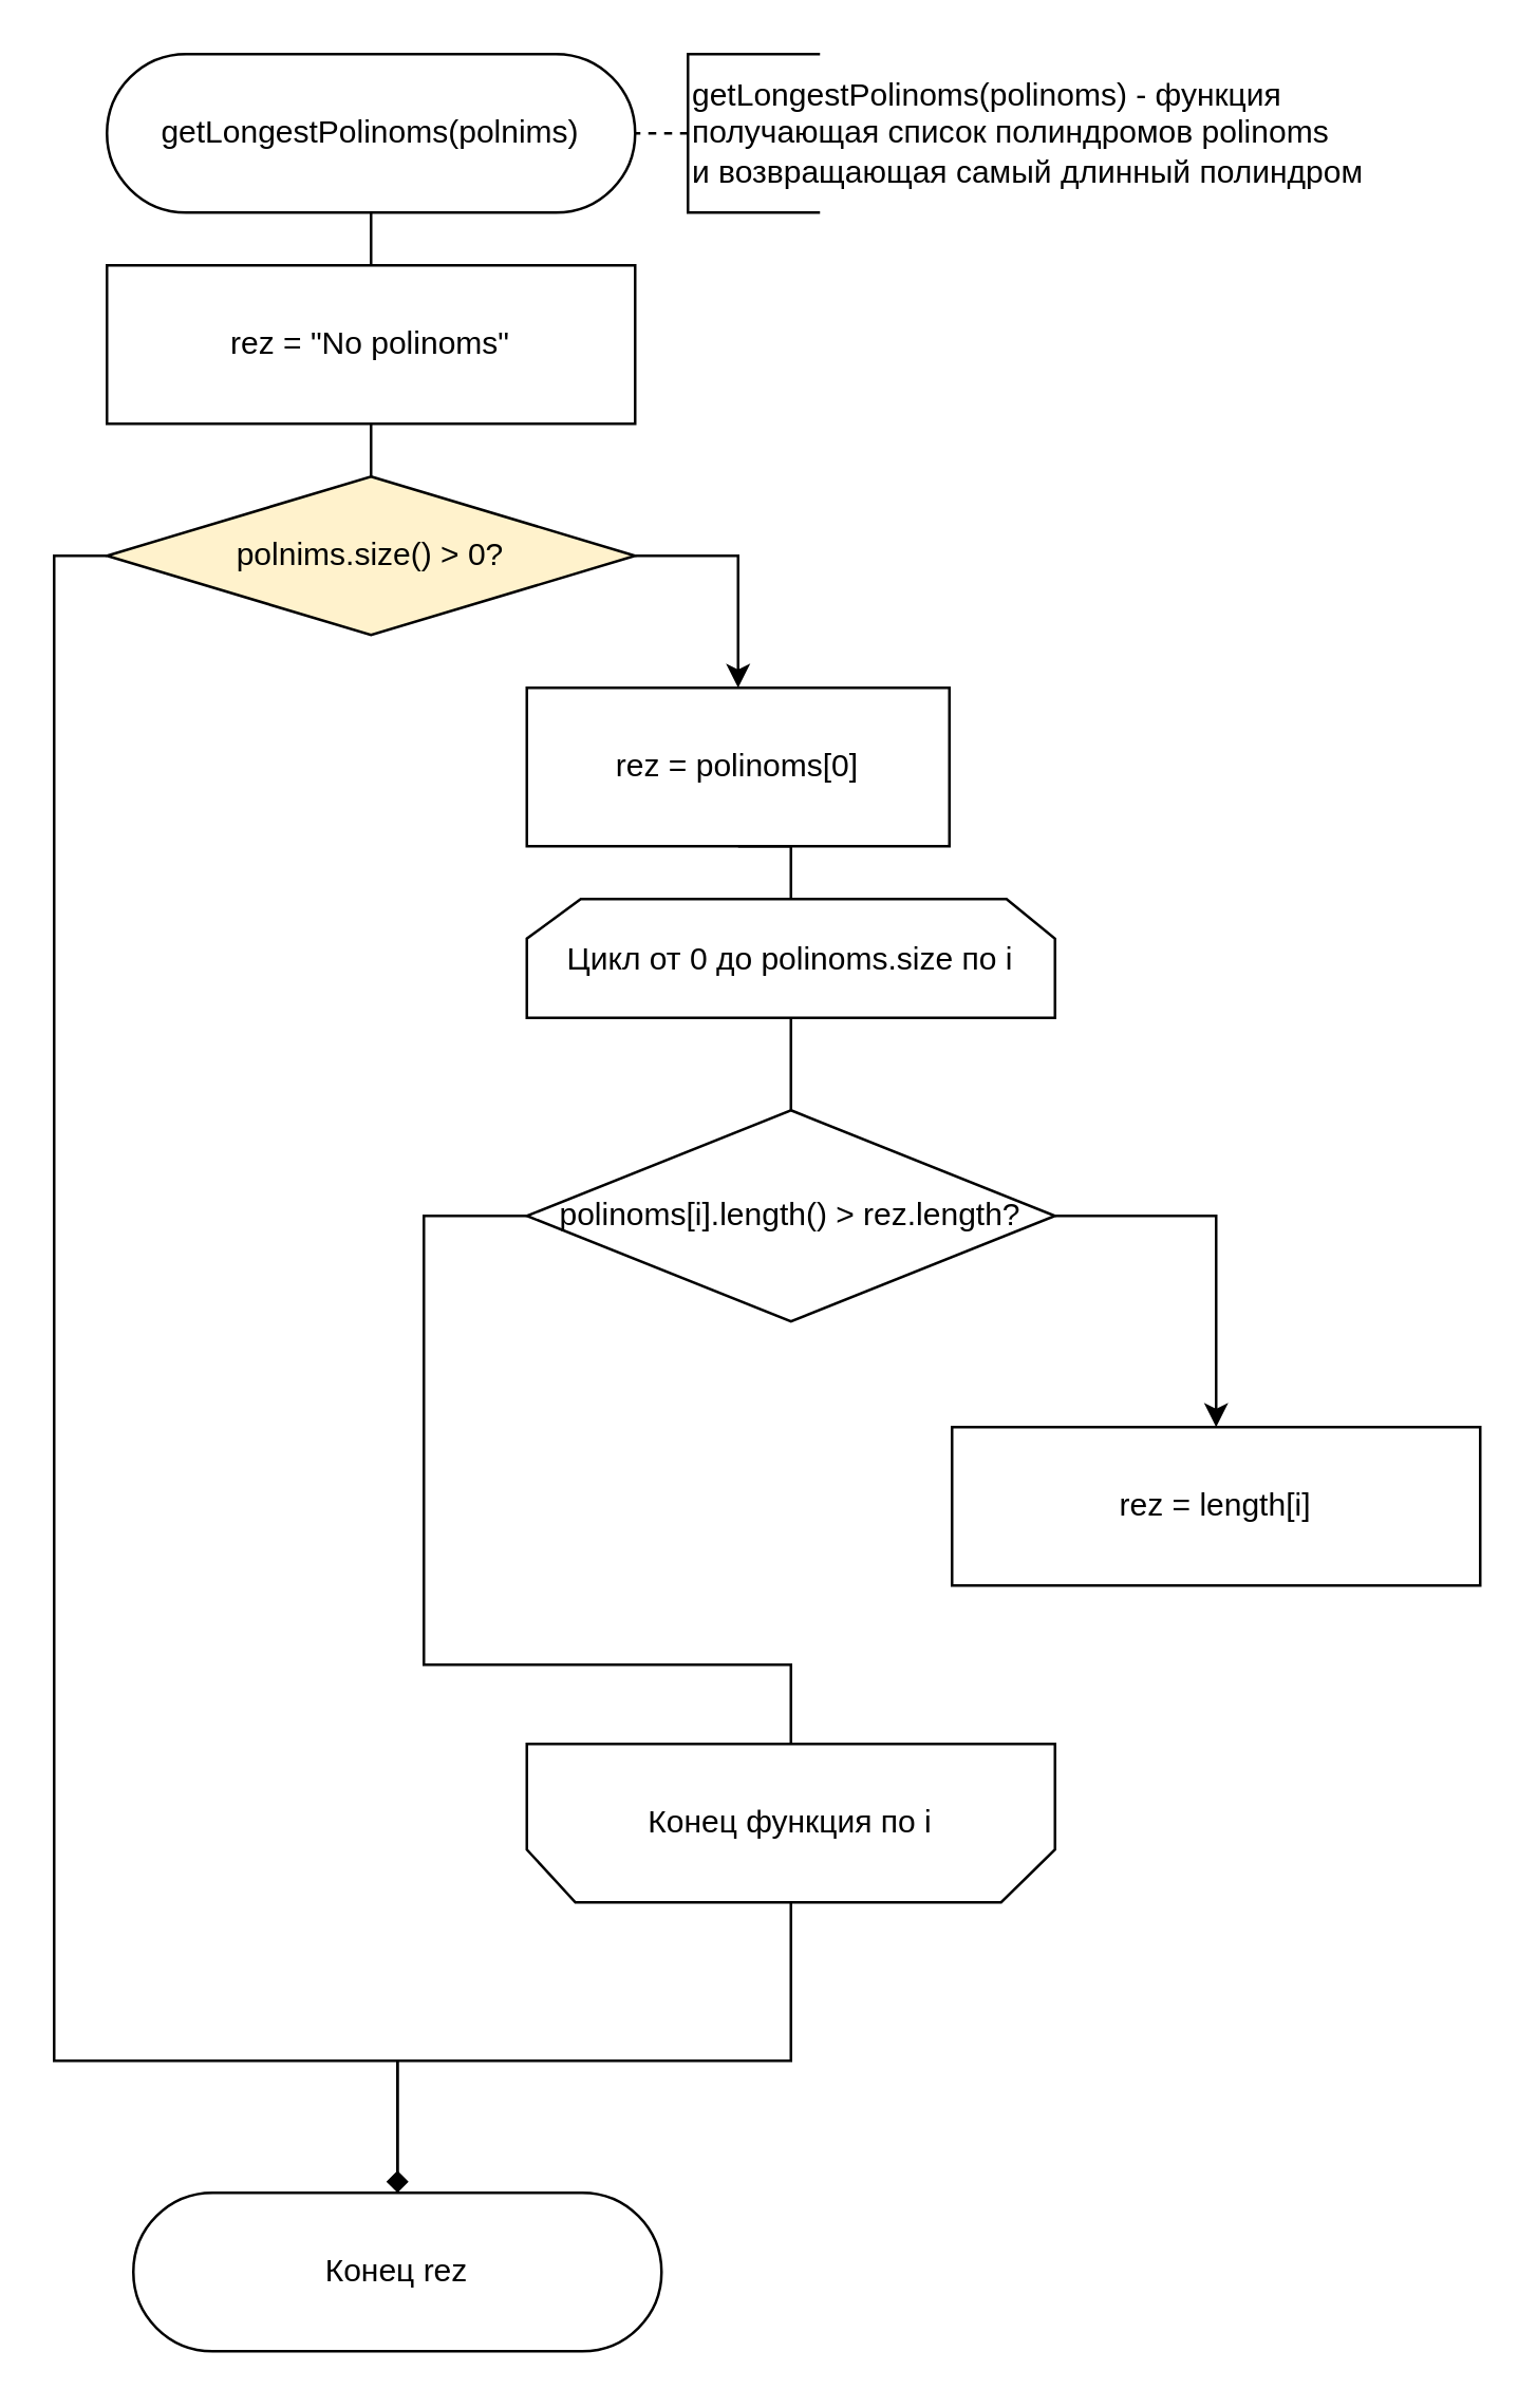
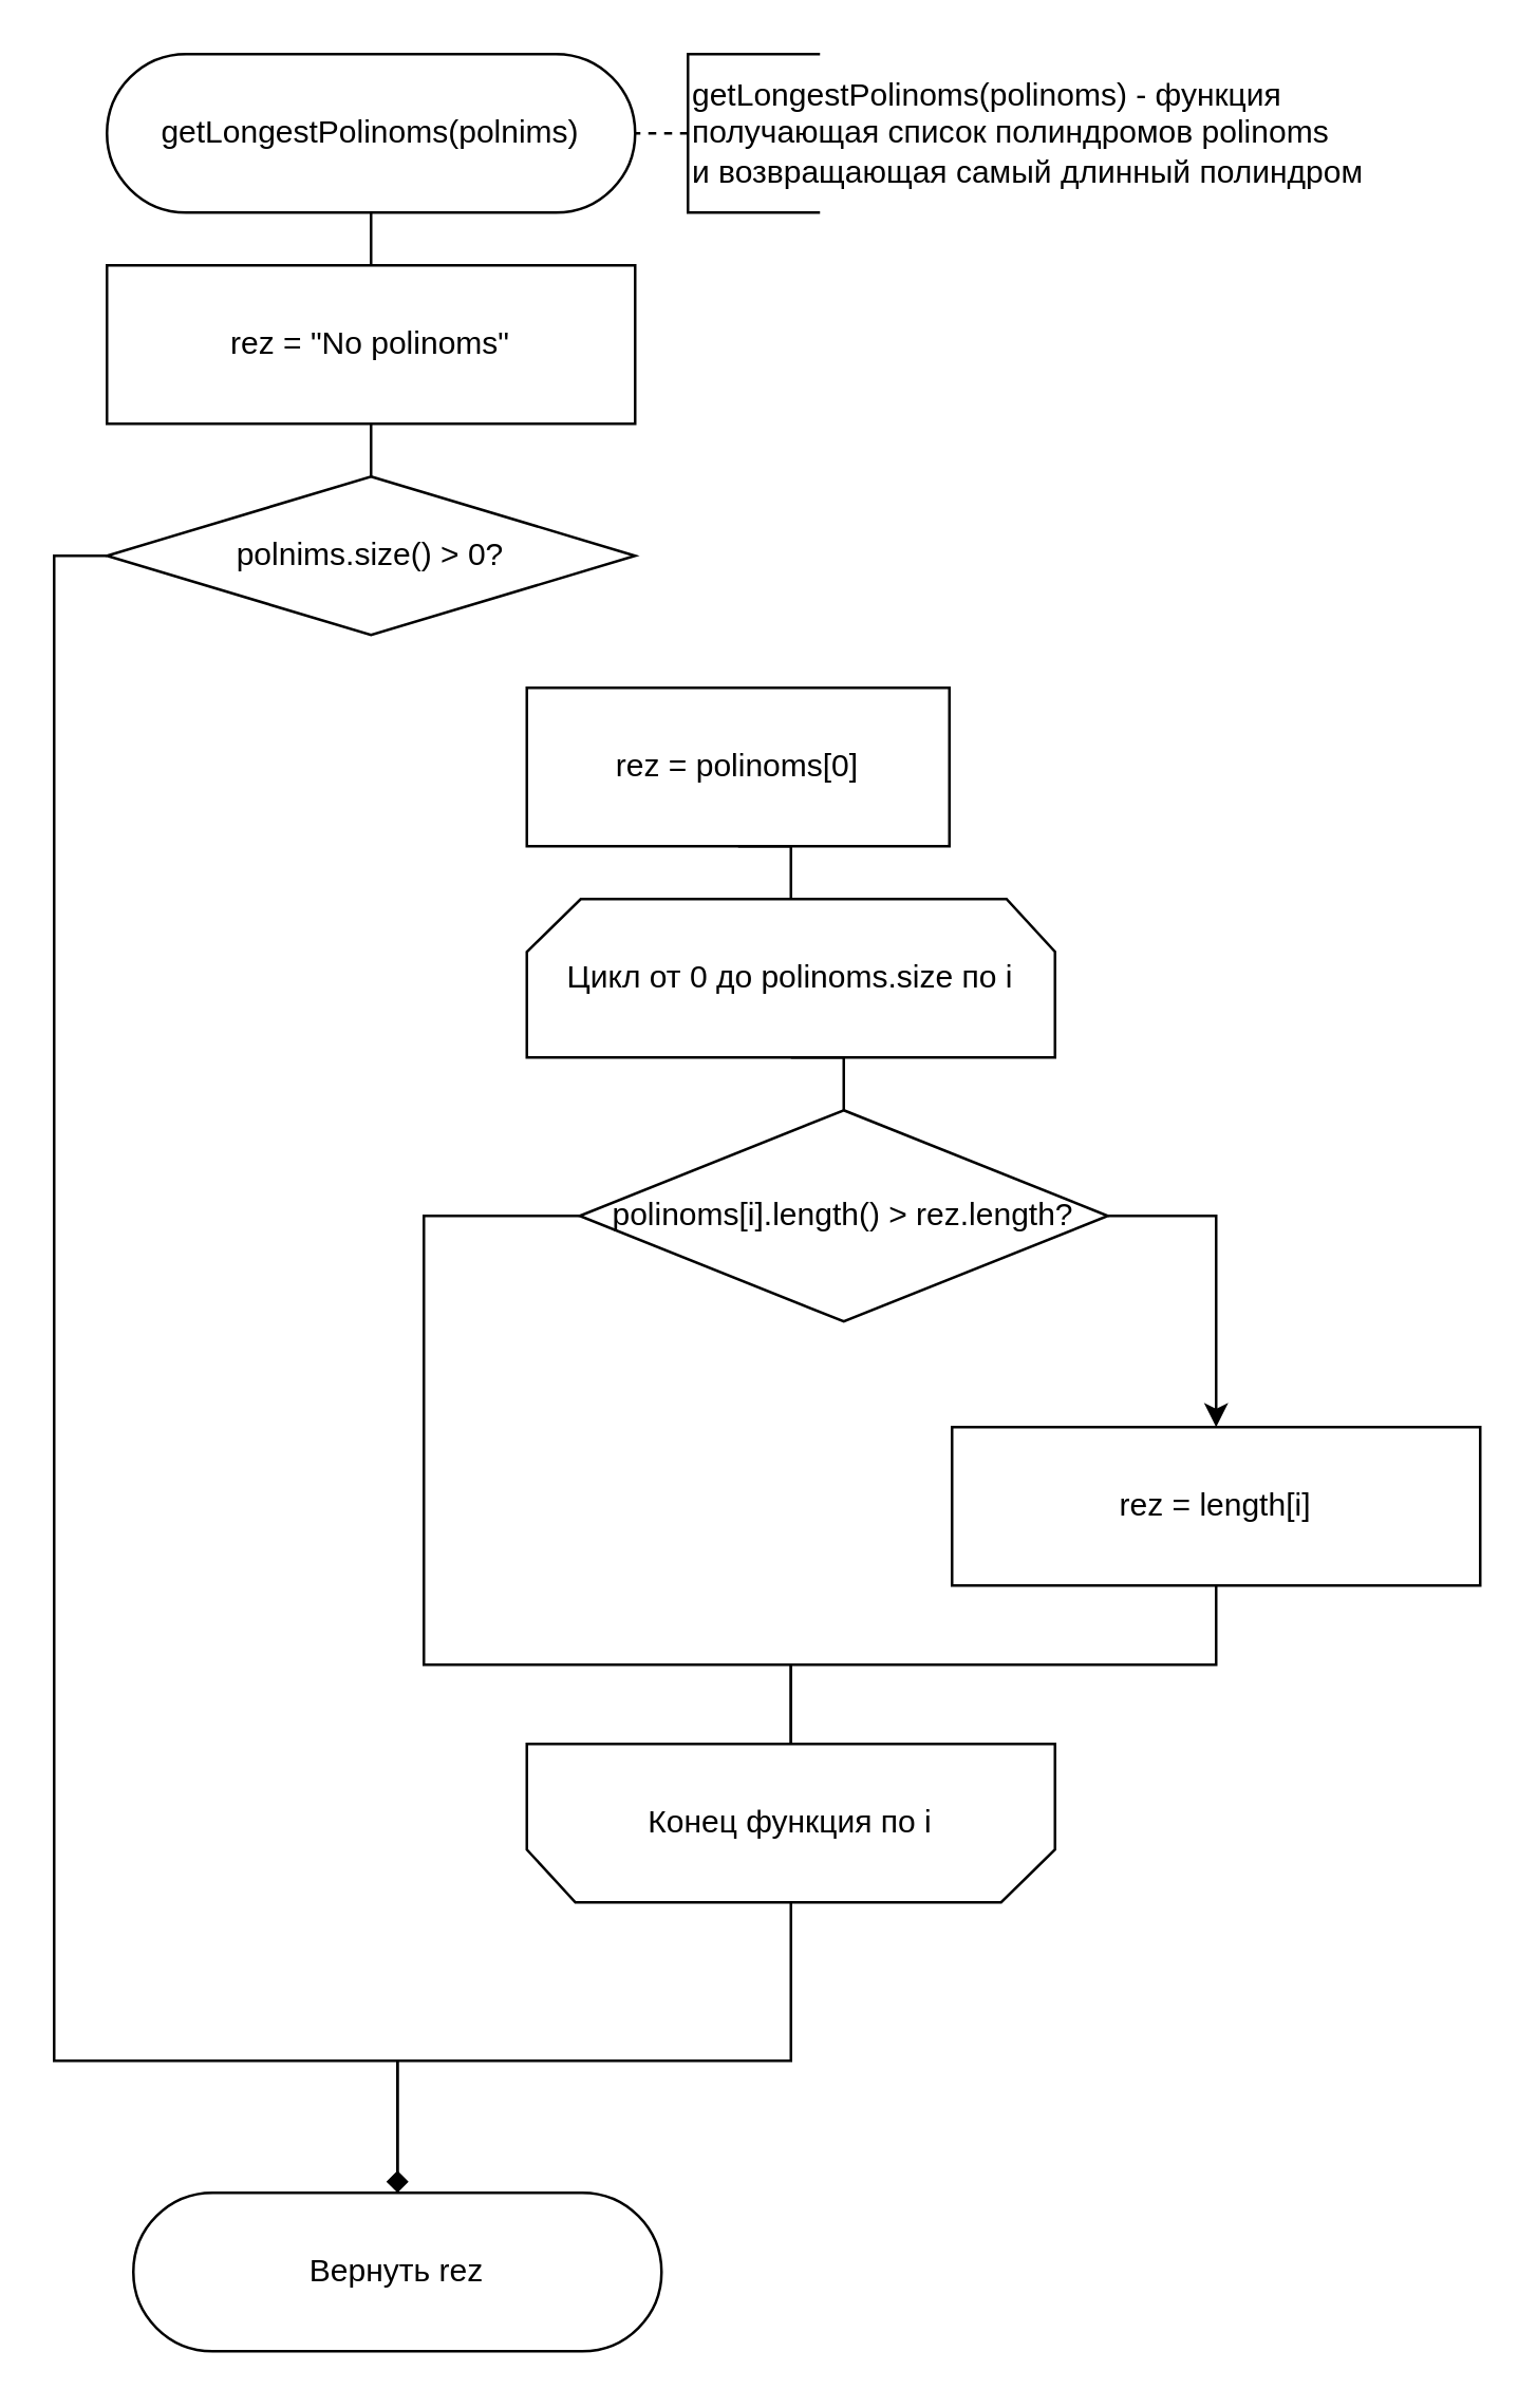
  <mxCell id="0" />
  <mxCell id="1" parent="0" />
  <mxCell id="2" style="edgeStyle=orthogonalEdgeStyle;rounded=0;orthogonalLoop=1;jettySize=auto;html=1;exitX=0.5;exitY=1;exitDx=0;exitDy=0;fontColor=#000000;endArrow=none;" edge="1" parent="1" source="3" target="10"><mxGeometry relative="1" as="geometry" /></mxCell>
  <mxCell id="3" value="getLongestPolinoms(polnims)" style="rounded=1;whiteSpace=wrap;html=1;arcSize=50;" parent="1" vertex="1"><mxGeometry x="40" y="20" width="200" height="60" as="geometry" /></mxCell>
  <mxCell id="4" value="&lt;div&gt;getLongestPolinoms(polinoms) - функция&lt;/div&gt;&lt;div&gt;получающая список полиндромов polinoms&lt;/div&gt;&lt;div&gt;и возвращающая самый длинный полиндром&lt;br&gt;&lt;/div&gt;" style="strokeWidth=1;html=1;shape=mxgraph.flowchart.annotation_1;align=left;pointerEvents=1;" parent="1" vertex="1"><mxGeometry x="260" y="20" width="50" height="60" as="geometry" /></mxCell>
  <mxCell id="5" value="" style="endArrow=none;dashed=1;html=1;exitX=0;exitY=0.5;exitDx=0;exitDy=0;exitPerimeter=0;entryX=1;entryY=0.5;entryDx=0;entryDy=0;" parent="1" source="4" target="3" edge="1"><mxGeometry width="50" height="50" relative="1" as="geometry"><mxPoint x="370" y="200" as="sourcePoint" /><mxPoint x="220" y="50" as="targetPoint" /></mxGeometry></mxCell>
- <mxCell id="6" style="edgeStyle=orthogonalEdgeStyle;rounded=0;orthogonalLoop=1;jettySize=auto;html=1;exitX=1;exitY=0.5;exitDx=0;exitDy=0;entryX=0.5;entryY=0;entryDx=0;entryDy=0;fontColor=#030303;" edge="1" parent="1" source="8" target="13"><mxGeometry relative="1" as="geometry" /></mxCell>
  <mxCell id="7" style="edgeStyle=orthogonalEdgeStyle;rounded=0;orthogonalLoop=1;jettySize=auto;html=1;exitX=0;exitY=0.5;exitDx=0;exitDy=0;entryX=0.5;entryY=0;entryDx=0;entryDy=0;fontColor=#000000;endArrow=diamond;" edge="1" parent="1" source="8" target="11"><mxGeometry relative="1" as="geometry"><Array as="points"><mxPoint x="20" y="210" /><mxPoint x="20" y="780" /><mxPoint x="150" y="780" /></Array></mxGeometry></mxCell>
- <mxCell id="8" value="polnims.size() &amp;gt; 0?" style="rhombus;whiteSpace=wrap;html=1;fillColor=#fff2cc;" vertex="1" parent="1"><mxGeometry x="40" y="180" width="200" height="60" as="geometry" /></mxCell>
+ <mxCell id="8" value="polnims.size() &amp;gt; 0?" style="rhombus;whiteSpace=wrap;html=1;" vertex="1" parent="1"><mxGeometry x="40" y="180" width="200" height="60" as="geometry" /></mxCell>
  <mxCell id="9" style="edgeStyle=orthogonalEdgeStyle;rounded=0;orthogonalLoop=1;jettySize=auto;html=1;exitX=0.5;exitY=1;exitDx=0;exitDy=0;entryX=0.5;entryY=0;entryDx=0;entryDy=0;fontColor=#000000;endArrow=none;" edge="1" parent="1" source="10" target="8"><mxGeometry relative="1" as="geometry" /></mxCell>
  <mxCell id="10" value="rez = &quot;No polinoms&quot;" style="rounded=0;whiteSpace=wrap;html=1;" vertex="1" parent="1"><mxGeometry x="40" y="100" width="200" height="60" as="geometry" /></mxCell>
- <mxCell id="11" value="Конец rez" style="rounded=1;whiteSpace=wrap;html=1;arcSize=50;" vertex="1" parent="1"><mxGeometry x="50" y="830" width="200" height="60" as="geometry" /></mxCell>
+ <mxCell id="11" value="Вернуть rez" style="rounded=1;whiteSpace=wrap;html=1;arcSize=50;" vertex="1" parent="1"><mxGeometry x="50" y="830" width="200" height="60" as="geometry" /></mxCell>
  <mxCell id="12" style="edgeStyle=orthogonalEdgeStyle;rounded=0;orthogonalLoop=1;jettySize=auto;html=1;exitX=0.5;exitY=1;exitDx=0;exitDy=0;entryX=0.5;entryY=0;entryDx=0;entryDy=0;entryPerimeter=0;fontColor=#000000;endArrow=none;" edge="1" parent="1" source="13" target="15"><mxGeometry relative="1" as="geometry" /></mxCell>
  <mxCell id="13" value="rez = polinoms[0]" style="rounded=0;whiteSpace=wrap;html=1;" vertex="1" parent="1"><mxGeometry x="199" y="260" width="160" height="60" as="geometry" /></mxCell>
  <mxCell id="14" style="edgeStyle=orthogonalEdgeStyle;rounded=0;orthogonalLoop=1;jettySize=auto;html=1;exitX=0.5;exitY=1;exitDx=0;exitDy=0;exitPerimeter=0;entryX=0.5;entryY=0;entryDx=0;entryDy=0;fontColor=#000000;endArrow=none;" edge="1" parent="1" source="15" target="18"><mxGeometry relative="1" as="geometry" /></mxCell>
- <mxCell id="15" value="Цикл от 0 до polinoms.size по i" style="strokeWidth=1;html=1;shape=stencil(rZVNb4MwDIZ/Ta5VIFoFxynrTlUvPeycUndEhQQF2q7/vikuGh+DMa8SB/wa3gcbW2FClqkqgIXcqByYeGNhuLa28MJa57ryob9NMbHkGF4wjCMMVVlAUqF2Vk6rXQaYKStnj3DR++rhoE0KDl3FivFX/8z9EjKxxngTbU3ZybTy3kxp49/lX2jGFy+IuT5ijApPyKEC11G/y9ugwMJ3MimYR9oSSN2KGu5vpI+/kwIaaUXpXp8VzIRtCHXxBQ97uDiayduSeDG1OlIvm60jVDfCE9IrYwso5E4lx09nT2b/41cW6r7cg0STzu0ZWkPXm++pBjQOmTYthyj+r0OvgU+wWBIs+JMdKGVQ/kaS2RImhtbrg4mo1ZExEvJgHUzM10FnGZ4jY6M7MKhVPNdq4QY=);whiteSpace=wrap;" vertex="1" parent="1"><mxGeometry x="199" y="340" width="200" height="45" as="geometry" /></mxCell>
+ <mxCell id="15" value="Цикл от 0 до polinoms.size по i" style="strokeWidth=1;html=1;shape=stencil(rZVNb4MwDIZ/Ta5VIFoFxynrTlUvPeycUndEhQQF2q7/vikuGh+DMa8SB/wa3gcbW2FClqkqgIXcqByYeGNhuLa28MJa57ryob9NMbHkGF4wjCMMVVlAUqF2Vk6rXQaYKStnj3DR++rhoE0KDl3FivFX/8z9EjKxxngTbU3ZybTy3kxp49/lX2jGFy+IuT5ijApPyKEC11G/y9ugwMJ3MimYR9oSSN2KGu5vpI+/kwIaaUXpXp8VzIRtCHXxBQ97uDiayduSeDG1OlIvm60jVDfCE9IrYwso5E4lx09nT2b/41cW6r7cg0STzu0ZWkPXm++pBjQOmTYthyj+r0OvgU+wWBIs+JMdKGVQ/kaS2RImhtbrg4mo1ZExEvJgHUzM10FnGZ4jY6M7MKhVPNdq4QY=);whiteSpace=wrap;" vertex="1" parent="1"><mxGeometry x="199" y="340" width="200" height="60" as="geometry" /></mxCell>
  <mxCell id="16" style="edgeStyle=orthogonalEdgeStyle;rounded=0;orthogonalLoop=1;jettySize=auto;html=1;exitX=1;exitY=0.5;exitDx=0;exitDy=0;entryX=0.5;entryY=0;entryDx=0;entryDy=0;fontColor=#030303;" edge="1" parent="1" source="18" target="20"><mxGeometry relative="1" as="geometry" /></mxCell>
  <mxCell id="17" style="edgeStyle=orthogonalEdgeStyle;rounded=0;orthogonalLoop=1;jettySize=auto;html=1;exitX=0;exitY=0.5;exitDx=0;exitDy=0;entryX=0.5;entryY=1;entryDx=0;entryDy=0;entryPerimeter=0;fontColor=#000000;endArrow=none;" edge="1" parent="1" source="18" target="22"><mxGeometry relative="1" as="geometry"><Array as="points"><mxPoint x="160" y="460" /><mxPoint x="160" y="630" /><mxPoint x="299" y="630" /></Array></mxGeometry></mxCell>
- <mxCell id="18" value="polinoms[i].length() &amp;gt; rez.length?" style="rhombus;whiteSpace=wrap;html=1;" vertex="1" parent="1"><mxGeometry x="199" y="420" width="200" height="80" as="geometry" /></mxCell>
+ <mxCell id="18" value="polinoms[i].length() &amp;gt; rez.length?" style="rhombus;whiteSpace=wrap;html=1;" vertex="1" parent="1"><mxGeometry x="219" y="420" width="200" height="80" as="geometry" /></mxCell>
+ <mxCell id="19" style="edgeStyle=orthogonalEdgeStyle;rounded=0;orthogonalLoop=1;jettySize=auto;html=1;entryX=0.5;entryY=1;entryDx=0;entryDy=0;entryPerimeter=0;fontColor=#000000;endArrow=none;" edge="1" parent="1" source="20" target="22"><mxGeometry relative="1" as="geometry" /></mxCell>
  <mxCell id="20" value="rez = length[i]" style="rounded=0;whiteSpace=wrap;html=1;" vertex="1" parent="1"><mxGeometry x="360" y="540" width="200" height="60" as="geometry" /></mxCell>
  <mxCell id="21" style="edgeStyle=orthogonalEdgeStyle;rounded=0;orthogonalLoop=1;jettySize=auto;html=1;entryX=0.5;entryY=0;entryDx=0;entryDy=0;fontColor=#000000;endArrow=none;" edge="1" parent="1" source="22" target="11"><mxGeometry relative="1" as="geometry"><Array as="points"><mxPoint x="299" y="780" /><mxPoint x="150" y="780" /></Array></mxGeometry></mxCell>
  <mxCell id="22" value="Конец функция по i" style="strokeWidth=1;html=1;shape=stencil(rZVNb4MwDIZ/Ta5VIFoFxynrTlUvPeycUndEhQQF2q7/vikuGh+DMa8SB/wa3gcbW2FClqkqgIXcqByYeGNhuLa28MJa57ryob9NMbHkGF4wjCMMVVlAUqF2Vk6rXQaYKStnj3DR++rhoE0KDl3FivFX/8z9EjKxxngTbU3ZybTy3kxp49/lX2jGFy+IuT5ijApPyKEC11G/y9ugwMJ3MimYR9oSSN2KGu5vpI+/kwIaaUXpXp8VzIRtCHXxBQ97uDiayduSeDG1OlIvm60jVDfCE9IrYwso5E4lx09nT2b/41cW6r7cg0STzu0ZWkPXm++pBjQOmTYthyj+r0OvgU+wWBIs+JMdKGVQ/kaS2RImhtbrg4mo1ZExEvJgHUzM10FnGZ4jY6M7MKhVPNdq4QY=);whiteSpace=wrap;direction=west;" vertex="1" parent="1"><mxGeometry x="199" y="660" width="200" height="60" as="geometry" /></mxCell>
